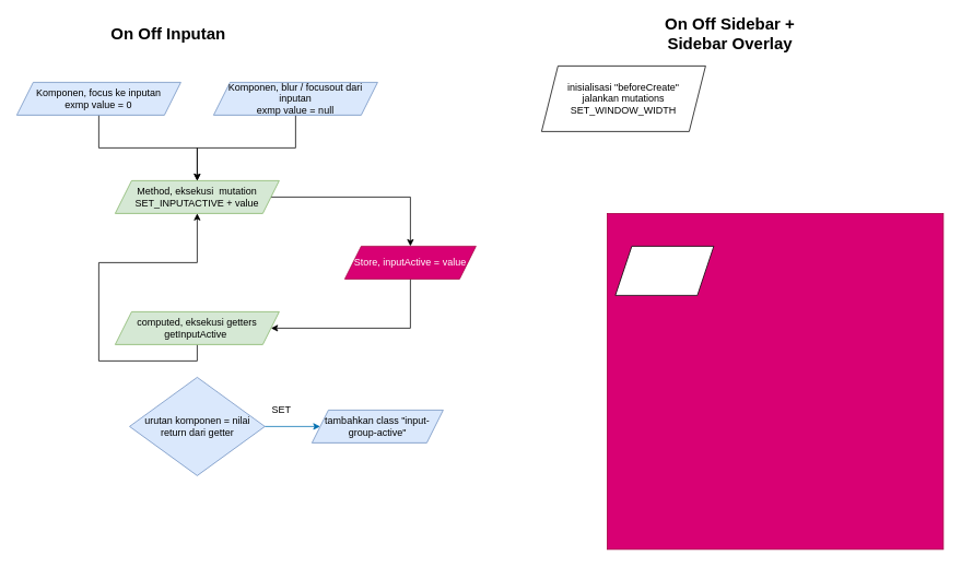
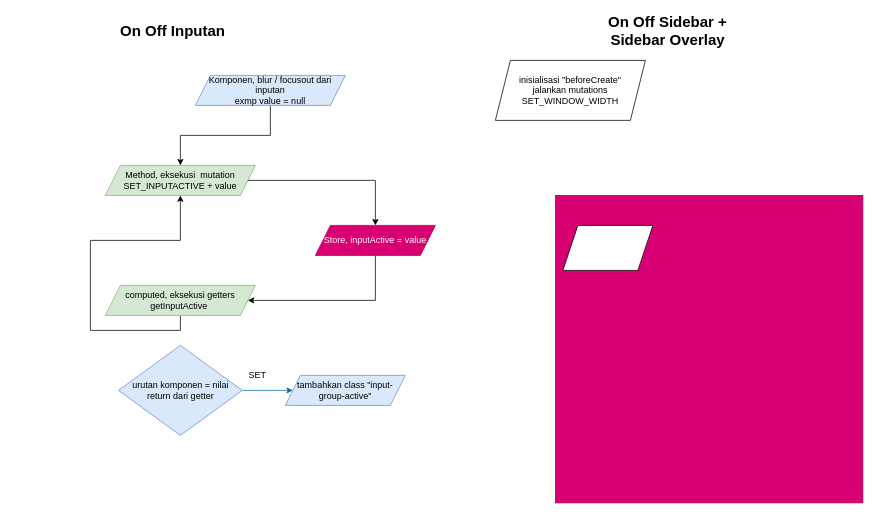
  <mxCell id="0" />
  <mxCell id="1" parent="0" />
- <mxCell id="2" value="" style="edgeStyle=orthogonalEdgeStyle;rounded=0;orthogonalLoop=1;jettySize=auto;html=1;" edge="1" parent="1" source="3" target="5"><mxGeometry relative="1" as="geometry" /></mxCell>
- <mxCell id="3" value="Komponen, focus ke inputan&lt;br&gt;exmp value = 0" style="shape=parallelogram;perimeter=parallelogramPerimeter;whiteSpace=wrap;html=1;fixedSize=1;fontFamily=Helvetica;fontSize=12;fontColor=#000000;align=center;strokeColor=#6c8ebf;fillColor=#dae8fc;" vertex="1" parent="1"><mxGeometry x="20" y="100" width="200" height="40" as="geometry" /></mxCell>
  <mxCell id="4" value="" style="edgeStyle=orthogonalEdgeStyle;rounded=0;orthogonalLoop=1;jettySize=auto;html=1;" edge="1" parent="1" source="5" target="8"><mxGeometry relative="1" as="geometry"><Array as="points"><mxPoint x="500" y="240" /></Array></mxGeometry></mxCell>
  <mxCell id="5" value="Method, eksekusi&amp;nbsp; mutation SET_INPUTACTIVE + value" style="shape=parallelogram;perimeter=parallelogramPerimeter;whiteSpace=wrap;html=1;fixedSize=1;fontFamily=Helvetica;fontSize=12;fontColor=#000000;align=center;strokeColor=#82b366;fillColor=#d5e8d4;" vertex="1" parent="1"><mxGeometry x="140" y="220" width="200" height="40" as="geometry" /></mxCell>
- <mxCell id="6" value="&lt;b&gt;&lt;font style=&quot;font-size: 20px&quot;&gt;On Off Inputan&lt;/font&gt;&lt;/b&gt;" style="text;html=1;strokeColor=none;fillColor=none;align=center;verticalAlign=middle;whiteSpace=wrap;rounded=0;" vertex="1" parent="1"><mxGeometry x="105" y="20" width="200" height="40" as="geometry" /></mxCell>
+ <mxCell id="6" value="&lt;b&gt;&lt;font style=&quot;font-size: 20px&quot;&gt;On Off Inputan&lt;/font&gt;&lt;/b&gt;" style="text;html=1;strokeColor=none;fillColor=none;align=center;verticalAlign=middle;whiteSpace=wrap;rounded=0;" vertex="1" parent="1"><mxGeometry x="130" width="200" height="40" as="geometry" y="20" /></mxCell>
  <mxCell id="7" style="edgeStyle=orthogonalEdgeStyle;rounded=0;orthogonalLoop=1;jettySize=auto;html=1;exitX=0.5;exitY=1;exitDx=0;exitDy=0;" edge="1" parent="1" source="8" target="12"><mxGeometry relative="1" as="geometry"><Array as="points"><mxPoint x="500" y="400" /></Array></mxGeometry></mxCell>
  <mxCell id="8" value="Store, inputActive = value" style="shape=parallelogram;perimeter=parallelogramPerimeter;whiteSpace=wrap;html=1;fixedSize=1;fontFamily=Helvetica;fontSize=12;fontColor=#ffffff;align=center;strokeColor=#A50040;fillColor=#d80073;" vertex="1" parent="1"><mxGeometry x="420" y="300" width="160" height="40" as="geometry" /></mxCell>
  <mxCell id="9" style="edgeStyle=orthogonalEdgeStyle;rounded=0;orthogonalLoop=1;jettySize=auto;html=1;entryX=0.5;entryY=0;entryDx=0;entryDy=0;" edge="1" parent="1" source="10" target="5"><mxGeometry relative="1" as="geometry" /></mxCell>
  <mxCell id="10" value="Komponen, blur / focusout dari inputan&lt;br&gt;exmp value = null" style="shape=parallelogram;perimeter=parallelogramPerimeter;whiteSpace=wrap;html=1;fixedSize=1;fontFamily=Helvetica;fontSize=12;fontColor=#000000;align=center;strokeColor=#6c8ebf;fillColor=#dae8fc;" vertex="1" parent="1"><mxGeometry x="260" y="100" width="200" height="40" as="geometry" /></mxCell>
  <mxCell id="11" style="edgeStyle=orthogonalEdgeStyle;rounded=0;orthogonalLoop=1;jettySize=auto;html=1;exitX=0.5;exitY=1;exitDx=0;exitDy=0;" edge="1" parent="1" source="12" target="5"><mxGeometry relative="1" as="geometry" /></mxCell>
  <mxCell id="12" value="computed, eksekusi getters getInputActive&lt;span&gt;&amp;nbsp;&lt;/span&gt;" style="shape=parallelogram;perimeter=parallelogramPerimeter;whiteSpace=wrap;html=1;fixedSize=1;fontFamily=Helvetica;fontSize=12;fontColor=#000000;align=center;strokeColor=#82b366;fillColor=#d5e8d4;" vertex="1" parent="1"><mxGeometry x="140" y="380" width="200" height="40" as="geometry" /></mxCell>
  <mxCell id="13" style="edgeStyle=orthogonalEdgeStyle;rounded=0;orthogonalLoop=1;jettySize=auto;html=1;exitX=0.5;exitY=0;exitDx=0;exitDy=0;" edge="1" parent="1" source="15"><mxGeometry relative="1" as="geometry"><mxPoint x="240" y="460" as="targetPoint" /></mxGeometry></mxCell>
  <mxCell id="14" style="edgeStyle=orthogonalEdgeStyle;rounded=0;orthogonalLoop=1;jettySize=auto;html=1;exitX=1;exitY=0.5;exitDx=0;exitDy=0;entryX=0;entryY=0.5;entryDx=0;entryDy=0;fillColor=#1ba1e2;strokeColor=#006EAF;" edge="1" parent="1" source="15" target="16"><mxGeometry relative="1" as="geometry" /></mxCell>
  <mxCell id="15" value="urutan komponen = nilai return dari getter" style="rhombus;whiteSpace=wrap;html=1;fillColor=#dae8fc;strokeColor=#6c8ebf;" vertex="1" parent="1"><mxGeometry x="157.5" y="460" width="165" height="120" as="geometry" /></mxCell>
  <mxCell id="16" value="tambahkan class &quot;input-group-active&quot;" style="shape=parallelogram;perimeter=parallelogramPerimeter;whiteSpace=wrap;html=1;fixedSize=1;fontFamily=Helvetica;fontSize=12;align=center;strokeColor=#6c8ebf;fillColor=#dae8fc;" vertex="1" parent="1"><mxGeometry x="380" y="500" width="160" height="40" as="geometry" /></mxCell>
  <mxCell id="17" value="SET" style="text;html=1;strokeColor=none;fillColor=none;align=center;verticalAlign=middle;whiteSpace=wrap;rounded=0;" vertex="1" parent="1"><mxGeometry x="322.5" y="490" width="40" height="20" as="geometry" /></mxCell>
  <mxCell id="18" value="&lt;span style=&quot;font-size: 20px&quot;&gt;&lt;b&gt;On Off Sidebar + Sidebar Overlay&lt;/b&gt;&lt;/span&gt;" style="text;html=1;strokeColor=none;fillColor=none;align=center;verticalAlign=middle;whiteSpace=wrap;rounded=0;" vertex="1" parent="1"><mxGeometry x="790" width="200" height="40" as="geometry" y="20" /></mxCell>
  <mxCell id="19" value="inisialisasi &quot;beforeCreate&quot;&lt;br&gt;jalankan mutations SET_WINDOW_WIDTH" style="shape=parallelogram;perimeter=parallelogramPerimeter;whiteSpace=wrap;html=1;fixedSize=1;" vertex="1" parent="1"><mxGeometry x="660" y="80" width="200" height="80" as="geometry" /></mxCell>
  <mxCell id="20" value="" style="whiteSpace=wrap;html=1;aspect=fixed;fillColor=#d80073;strokeColor=#A50040;fontColor=#ffffff;" vertex="1" parent="1"><mxGeometry x="740" y="260" width="410" height="410" as="geometry" /></mxCell>
  <mxCell id="21" value="" style="shape=parallelogram;perimeter=parallelogramPerimeter;whiteSpace=wrap;html=1;fixedSize=1;" vertex="1" parent="1"><mxGeometry x="750" y="300" width="120" height="60" as="geometry" /></mxCell>
